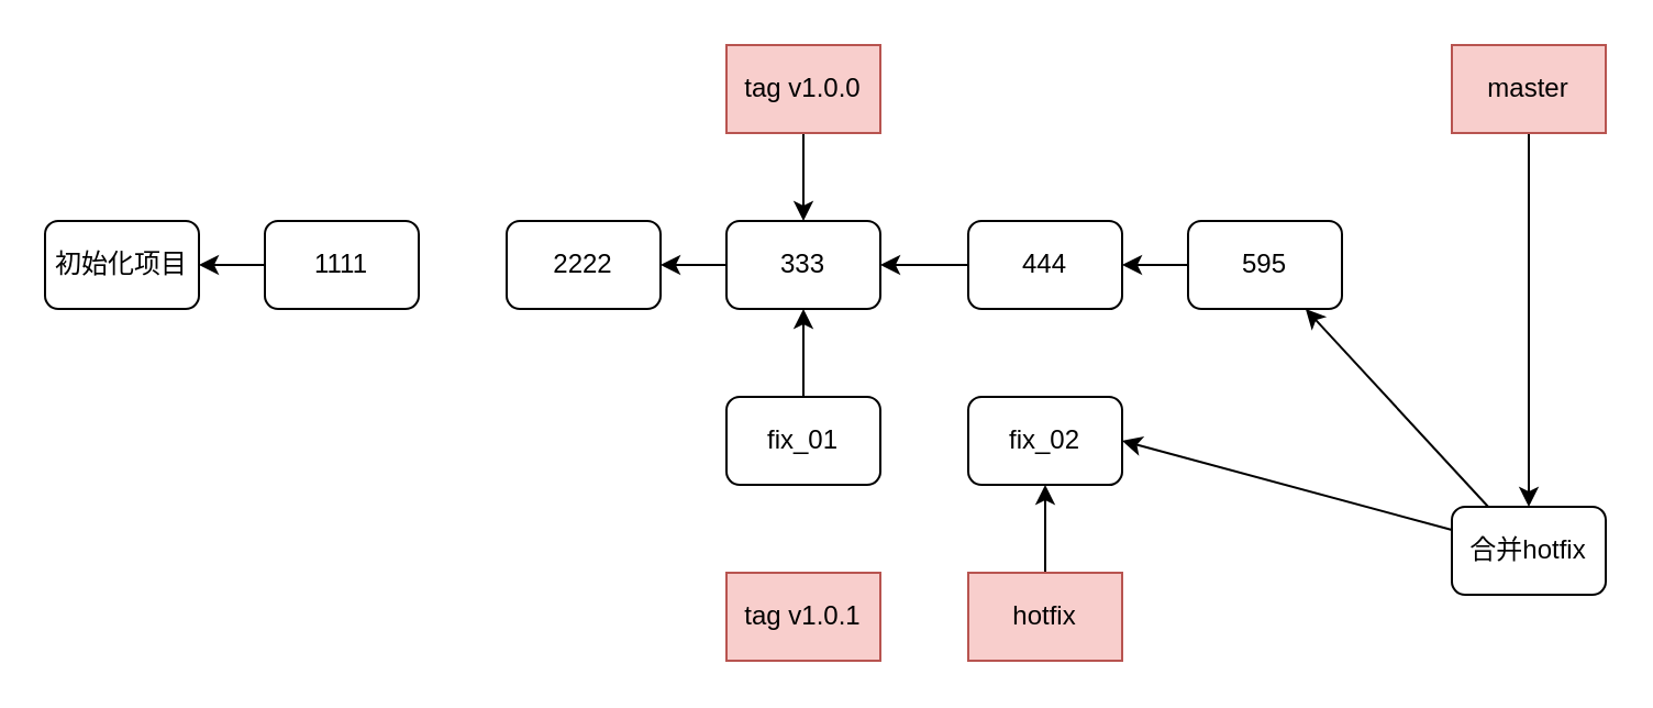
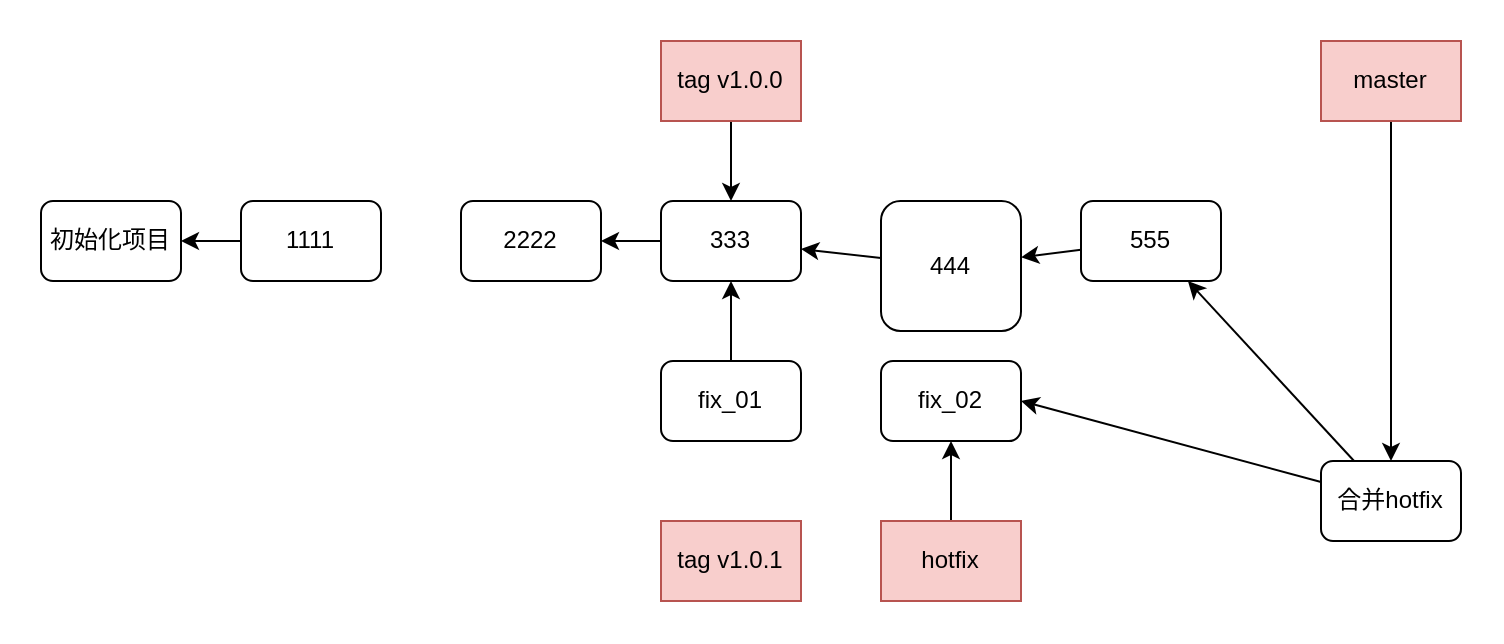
  <mxCell id="0" />
  <mxCell id="1" parent="0" />
  <mxCell id="2" value="初始化项目" style="rounded=1;whiteSpace=wrap;html=1;" parent="1" vertex="1"><mxGeometry x="20" y="100" width="70" height="40" as="geometry" /></mxCell>
  <mxCell id="3" value="" style="edgeStyle=none;html=1;" parent="1" source="4" target="2" edge="1"><mxGeometry relative="1" as="geometry" /></mxCell>
  <mxCell id="4" value="1111" style="rounded=1;whiteSpace=wrap;html=1;" parent="1" vertex="1"><mxGeometry x="120" y="100" width="70" height="40" as="geometry" /></mxCell>
  <mxCell id="5" value="2222" style="rounded=1;whiteSpace=wrap;html=1;" parent="1" vertex="1"><mxGeometry x="230" y="100" width="70" height="40" as="geometry" /></mxCell>
  <mxCell id="6" value="" style="edgeStyle=none;html=1;" parent="1" source="7" target="5" edge="1"><mxGeometry relative="1" as="geometry" /></mxCell>
  <mxCell id="7" value="333" style="rounded=1;whiteSpace=wrap;html=1;" parent="1" vertex="1"><mxGeometry x="330" y="100" width="70" height="40" as="geometry" /></mxCell>
  <mxCell id="8" style="edgeStyle=none;html=1;entryX=0.5;entryY=0;entryDx=0;entryDy=0;" parent="1" source="9" target="7" edge="1"><mxGeometry relative="1" as="geometry"><mxPoint x="383.21" y="110" as="targetPoint" /></mxGeometry></mxCell>
  <mxCell id="9" value="tag v1.0.0" style="rounded=0;whiteSpace=wrap;html=1;fillColor=#f8cecc;strokeColor=#b85450;" parent="1" vertex="1"><mxGeometry x="330" y="20" width="70" height="40" as="geometry" /></mxCell>
  <mxCell id="10" value="" style="edgeStyle=none;html=1;" edge="1" parent="1" source="11" target="7"><mxGeometry relative="1" as="geometry" /></mxCell>
- <mxCell id="11" value="444" style="rounded=1;whiteSpace=wrap;html=1;" vertex="1" parent="1"><mxGeometry x="440" y="100" width="70" height="40" as="geometry" /></mxCell>
+ <mxCell id="11" value="444" style="rounded=1;whiteSpace=wrap;html=1;" vertex="1" parent="1"><mxGeometry x="440" y="100" width="70" height="65" as="geometry" /></mxCell>
  <mxCell id="12" value="" style="edgeStyle=none;html=1;" edge="1" parent="1" source="13" target="11"><mxGeometry relative="1" as="geometry" /></mxCell>
- <mxCell id="13" value="595" style="rounded=1;whiteSpace=wrap;html=1;" vertex="1" parent="1"><mxGeometry x="540" y="100" width="70" height="40" as="geometry" /></mxCell>
+ <mxCell id="13" value="555" style="rounded=1;whiteSpace=wrap;html=1;" vertex="1" parent="1"><mxGeometry x="540" y="100" width="70" height="40" as="geometry" /></mxCell>
  <mxCell id="14" value="" style="edgeStyle=none;html=1;" edge="1" parent="1" source="15" target="24"><mxGeometry relative="1" as="geometry" /></mxCell>
  <mxCell id="15" value="master" style="rounded=0;whiteSpace=wrap;html=1;fillColor=#f8cecc;strokeColor=#b85450;" vertex="1" parent="1"><mxGeometry x="660" y="20" width="70" height="40" as="geometry" /></mxCell>
  <mxCell id="16" value="" style="edgeStyle=none;html=1;" edge="1" parent="1" source="17" target="20"><mxGeometry relative="1" as="geometry" /></mxCell>
  <mxCell id="17" value="hotfix" style="rounded=0;whiteSpace=wrap;html=1;fillColor=#f8cecc;strokeColor=#b85450;" vertex="1" parent="1"><mxGeometry x="440" y="260" width="70" height="40" as="geometry" /></mxCell>
  <mxCell id="18" value="" style="edgeStyle=none;html=1;" edge="1" parent="1" source="19" target="7"><mxGeometry relative="1" as="geometry" /></mxCell>
  <mxCell id="19" value="fix_01" style="rounded=1;whiteSpace=wrap;html=1;" vertex="1" parent="1"><mxGeometry x="330" y="180" width="70" height="40" as="geometry" /></mxCell>
  <mxCell id="20" value="fix_02" style="rounded=1;whiteSpace=wrap;html=1;" vertex="1" parent="1"><mxGeometry x="440" y="180" width="70" height="40" as="geometry" /></mxCell>
  <mxCell id="21" value="tag v1.0.1" style="rounded=0;whiteSpace=wrap;html=1;fillColor=#f8cecc;strokeColor=#b85450;" vertex="1" parent="1"><mxGeometry x="330" y="260" width="70" height="40" as="geometry" /></mxCell>
  <mxCell id="22" value="" style="edgeStyle=none;html=1;" edge="1" parent="1" source="24" target="13"><mxGeometry relative="1" as="geometry" /></mxCell>
  <mxCell id="23" style="edgeStyle=none;html=1;entryX=1;entryY=0.5;entryDx=0;entryDy=0;" edge="1" parent="1" source="24" target="20"><mxGeometry relative="1" as="geometry" /></mxCell>
  <mxCell id="24" value="合并hotfix" style="rounded=1;whiteSpace=wrap;html=1;" vertex="1" parent="1"><mxGeometry x="660" y="230" width="70" height="40" as="geometry" /></mxCell>
